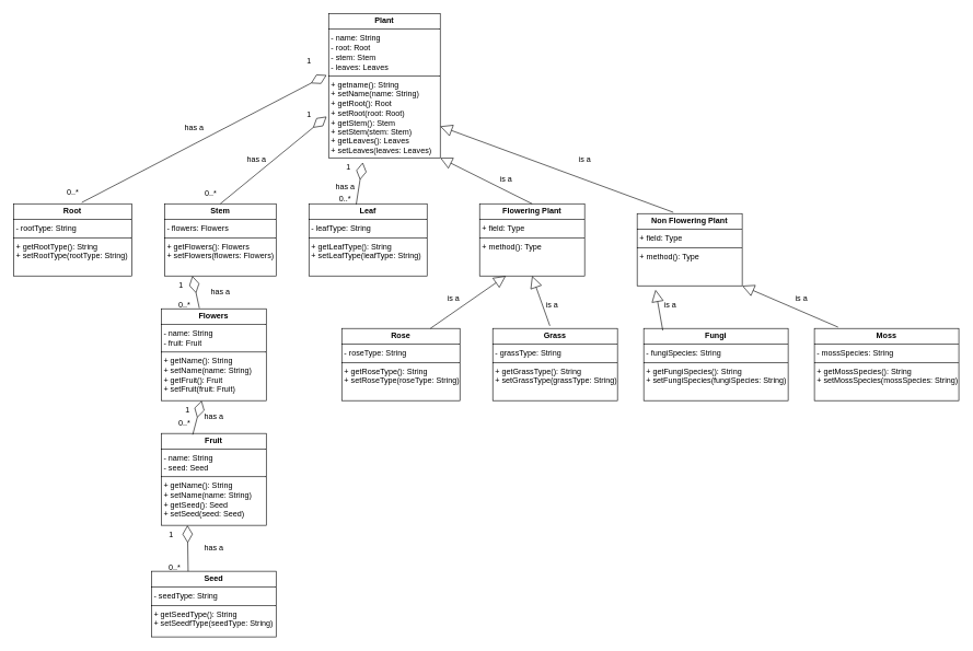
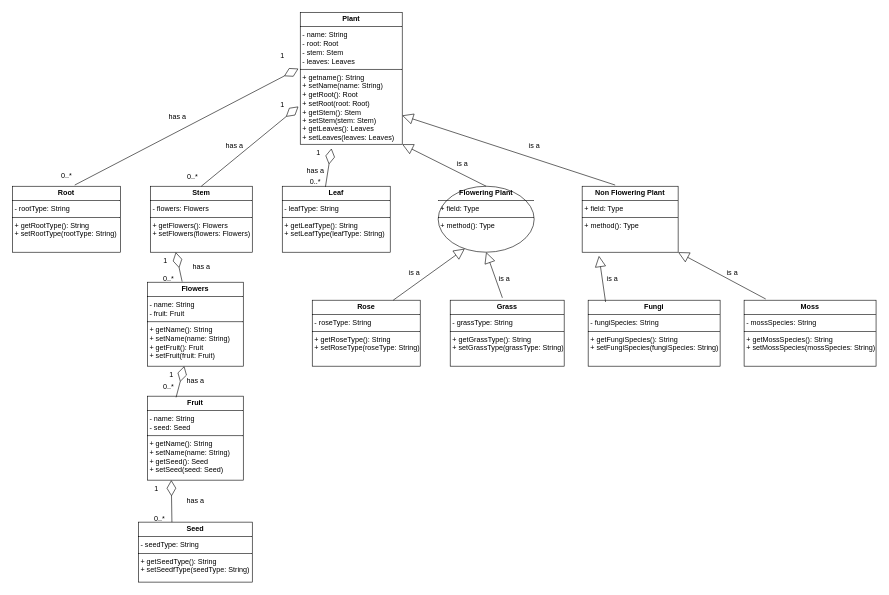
  <mxCell id="0" />
  <mxCell id="1" parent="0" />
  <mxCell id="2" value="&lt;p style=&quot;margin:0px;margin-top:4px;text-align:center;&quot;&gt;&lt;b&gt;Plant&lt;/b&gt;&lt;/p&gt;&lt;hr size=&quot;1&quot; style=&quot;border-style:solid;&quot;&gt;&lt;p style=&quot;margin:0px;margin-left:4px;&quot;&gt;- name: String&lt;/p&gt;&lt;p style=&quot;margin:0px;margin-left:4px;&quot;&gt;- root: Root&lt;/p&gt;&lt;p style=&quot;margin:0px;margin-left:4px;&quot;&gt;- stem: Stem&lt;/p&gt;&lt;p style=&quot;margin:0px;margin-left:4px;&quot;&gt;- leaves: Leaves&lt;/p&gt;&lt;hr size=&quot;1&quot; style=&quot;border-style:solid;&quot;&gt;&lt;p style=&quot;margin:0px;margin-left:4px;&quot;&gt;+ getname(): String&lt;/p&gt;&lt;p style=&quot;margin:0px;margin-left:4px;&quot;&gt;+ setName(name: String)&lt;/p&gt;&lt;p style=&quot;margin:0px;margin-left:4px;&quot;&gt;+ getRoot(): Root&lt;/p&gt;&lt;p style=&quot;margin:0px;margin-left:4px;&quot;&gt;+ setRoot(root: Root)&lt;/p&gt;&lt;p style=&quot;margin:0px;margin-left:4px;&quot;&gt;+ getStem(): Stem&lt;/p&gt;&lt;p style=&quot;margin:0px;margin-left:4px;&quot;&gt;+ setStem(stem: Stem)&lt;/p&gt;&lt;p style=&quot;margin:0px;margin-left:4px;&quot;&gt;+ getLeaves(): Leaves&lt;/p&gt;&lt;p style=&quot;margin:0px;margin-left:4px;&quot;&gt;+ setLeaves(leaves: Leaves)&lt;/p&gt;&lt;p style=&quot;margin:0px;margin-left:4px;&quot;&gt;&lt;br&gt;&lt;/p&gt;" style="verticalAlign=top;align=left;overflow=fill;html=1;whiteSpace=wrap;" vertex="1" parent="1"><mxGeometry x="500" y="20" width="170" height="220" as="geometry" /></mxCell>
  <mxCell id="3" value="&lt;p style=&quot;margin:0px;margin-top:4px;text-align:center;&quot;&gt;&lt;b&gt;Stem&lt;/b&gt;&lt;/p&gt;&lt;hr size=&quot;1&quot; style=&quot;border-style:solid;&quot;&gt;&lt;p style=&quot;margin:0px;margin-left:4px;&quot;&gt;- flowers: Flowers&lt;/p&gt;&lt;hr size=&quot;1&quot; style=&quot;border-style:solid;&quot;&gt;&lt;p style=&quot;margin:0px;margin-left:4px;&quot;&gt;+ getFlowers(): Flowers&lt;/p&gt;&lt;p style=&quot;margin:0px;margin-left:4px;&quot;&gt;+ setFlowers(flowers: Flowers)&lt;/p&gt;" style="verticalAlign=top;align=left;overflow=fill;html=1;whiteSpace=wrap;" vertex="1" parent="1"><mxGeometry x="250" y="310" width="170" height="110" as="geometry" /></mxCell>
- <mxCell id="4" value="&lt;p style=&quot;margin:0px;margin-top:4px;text-align:center;&quot;&gt;&lt;b&gt;Flowering Plant&lt;/b&gt;&lt;/p&gt;&lt;hr size=&quot;1&quot; style=&quot;border-style:solid;&quot;&gt;&lt;p style=&quot;margin:0px;margin-left:4px;&quot;&gt;+ field: Type&lt;/p&gt;&lt;hr size=&quot;1&quot; style=&quot;border-style:solid;&quot;&gt;&lt;p style=&quot;margin:0px;margin-left:4px;&quot;&gt;+ method(): Type&lt;/p&gt;" style="verticalAlign=top;align=left;overflow=fill;html=1;whiteSpace=wrap;" vertex="1" parent="1"><mxGeometry x="730" y="310" width="160" height="110" as="geometry" /></mxCell>
- <mxCell id="5" value="&lt;p style=&quot;margin:0px;margin-top:4px;text-align:center;&quot;&gt;&lt;b&gt;Non Flowering Plant&lt;/b&gt;&lt;/p&gt;&lt;hr size=&quot;1&quot; style=&quot;border-style:solid;&quot;&gt;&lt;p style=&quot;margin:0px;margin-left:4px;&quot;&gt;+ field: Type&lt;/p&gt;&lt;hr size=&quot;1&quot; style=&quot;border-style:solid;&quot;&gt;&lt;p style=&quot;margin:0px;margin-left:4px;&quot;&gt;+ method(): Type&lt;/p&gt;" style="verticalAlign=top;align=left;overflow=fill;html=1;whiteSpace=wrap;" vertex="1" parent="1"><mxGeometry x="970" y="325" width="160" height="110" as="geometry" /></mxCell>
+ <mxCell id="4" value="&lt;p style=&quot;margin:0px;margin-top:4px;text-align:center;&quot;&gt;&lt;b&gt;Flowering Plant&lt;/b&gt;&lt;/p&gt;&lt;hr size=&quot;1&quot; style=&quot;border-style:solid;&quot;&gt;&lt;p style=&quot;margin:0px;margin-left:4px;&quot;&gt;+ field: Type&lt;/p&gt;&lt;hr size=&quot;1&quot; style=&quot;border-style:solid;&quot;&gt;&lt;p style=&quot;margin:0px;margin-left:4px;&quot;&gt;+ method(): Type&lt;/p&gt;" style="ellipse;verticalAlign=top;align=left;overflow=fill;html=1;whiteSpace=wrap;" vertex="1" parent="1"><mxGeometry x="730" y="310" width="160" height="110" as="geometry" /></mxCell>
+ <mxCell id="5" value="&lt;p style=&quot;margin:0px;margin-top:4px;text-align:center;&quot;&gt;&lt;b&gt;Non Flowering Plant&lt;/b&gt;&lt;/p&gt;&lt;hr size=&quot;1&quot; style=&quot;border-style:solid;&quot;&gt;&lt;p style=&quot;margin:0px;margin-left:4px;&quot;&gt;+ field: Type&lt;/p&gt;&lt;hr size=&quot;1&quot; style=&quot;border-style:solid;&quot;&gt;&lt;p style=&quot;margin:0px;margin-left:4px;&quot;&gt;+ method(): Type&lt;/p&gt;" style="verticalAlign=top;align=left;overflow=fill;html=1;whiteSpace=wrap;" vertex="1" parent="1"><mxGeometry x="970" y="310" width="160" height="110" as="geometry" /></mxCell>
  <mxCell id="6" value="&lt;p style=&quot;margin:0px;margin-top:4px;text-align:center;&quot;&gt;&lt;b&gt;Rose&lt;/b&gt;&lt;/p&gt;&lt;hr size=&quot;1&quot; style=&quot;border-style:solid;&quot;&gt;&lt;p style=&quot;margin:0px;margin-left:4px;&quot;&gt;- roseType: String&lt;/p&gt;&lt;hr size=&quot;1&quot; style=&quot;border-style:solid;&quot;&gt;&lt;p style=&quot;margin:0px;margin-left:4px;&quot;&gt;+ getRoseType(): String&lt;/p&gt;&lt;p style=&quot;margin:0px;margin-left:4px;&quot;&gt;+ setRoseType(roseType: String)&lt;/p&gt;" style="verticalAlign=top;align=left;overflow=fill;html=1;whiteSpace=wrap;" vertex="1" parent="1"><mxGeometry x="520" y="500" width="180" height="110" as="geometry" /></mxCell>
  <mxCell id="7" value="&lt;p style=&quot;margin:0px;margin-top:4px;text-align:center;&quot;&gt;&lt;b&gt;Leaf&lt;/b&gt;&lt;/p&gt;&lt;hr size=&quot;1&quot; style=&quot;border-style:solid;&quot;&gt;&lt;p style=&quot;margin:0px;margin-left:4px;&quot;&gt;- leafType: String&lt;/p&gt;&lt;hr size=&quot;1&quot; style=&quot;border-style:solid;&quot;&gt;&lt;p style=&quot;margin:0px;margin-left:4px;&quot;&gt;+ getLeafType(): String&lt;/p&gt;&lt;p style=&quot;margin:0px;margin-left:4px;&quot;&gt;+ setLeafType(leafType: String)&lt;/p&gt;" style="verticalAlign=top;align=left;overflow=fill;html=1;whiteSpace=wrap;" vertex="1" parent="1"><mxGeometry x="470" y="310" width="180" height="110" as="geometry" /></mxCell>
  <mxCell id="8" value="&lt;p style=&quot;margin:0px;margin-top:4px;text-align:center;&quot;&gt;&lt;b&gt;Root&lt;/b&gt;&lt;/p&gt;&lt;hr size=&quot;1&quot; style=&quot;border-style:solid;&quot;&gt;&lt;p style=&quot;margin:0px;margin-left:4px;&quot;&gt;- rootType: String&lt;/p&gt;&lt;hr size=&quot;1&quot; style=&quot;border-style:solid;&quot;&gt;&lt;p style=&quot;margin:0px;margin-left:4px;&quot;&gt;+ getRootType(): String&lt;/p&gt;&lt;p style=&quot;margin:0px;margin-left:4px;&quot;&gt;+ setRootType(rootType: String)&lt;/p&gt;" style="verticalAlign=top;align=left;overflow=fill;html=1;whiteSpace=wrap;" vertex="1" parent="1"><mxGeometry x="20" y="310" width="180" height="110" as="geometry" /></mxCell>
  <mxCell id="9" value="&lt;p style=&quot;margin:0px;margin-top:4px;text-align:center;&quot;&gt;&lt;b&gt;Flowers&lt;/b&gt;&lt;/p&gt;&lt;hr size=&quot;1&quot; style=&quot;border-style:solid;&quot;&gt;&lt;p style=&quot;margin:0px;margin-left:4px;&quot;&gt;- name: String&lt;/p&gt;&lt;p style=&quot;margin:0px;margin-left:4px;&quot;&gt;- fruit: Fruit&lt;/p&gt;&lt;hr size=&quot;1&quot; style=&quot;border-style:solid;&quot;&gt;&lt;p style=&quot;margin:0px;margin-left:4px;&quot;&gt;+ getName(): String&lt;/p&gt;&lt;p style=&quot;margin:0px;margin-left:4px;&quot;&gt;+ setName(name: String)&lt;/p&gt;&lt;p style=&quot;margin:0px;margin-left:4px;&quot;&gt;+ getFruit(): Fruit&lt;/p&gt;&lt;p style=&quot;margin:0px;margin-left:4px;&quot;&gt;+ setFruit(fruit: Fruit)&lt;/p&gt;" style="verticalAlign=top;align=left;overflow=fill;html=1;whiteSpace=wrap;" vertex="1" parent="1"><mxGeometry x="245" y="470" width="160" height="140" as="geometry" /></mxCell>
  <mxCell id="10" value="&lt;p style=&quot;margin:0px;margin-top:4px;text-align:center;&quot;&gt;&lt;b&gt;Fruit&lt;/b&gt;&lt;/p&gt;&lt;hr size=&quot;1&quot; style=&quot;border-style:solid;&quot;&gt;&lt;p style=&quot;margin:0px;margin-left:4px;&quot;&gt;- name: String&lt;/p&gt;&lt;p style=&quot;margin:0px;margin-left:4px;&quot;&gt;- seed: Seed&lt;/p&gt;&lt;hr size=&quot;1&quot; style=&quot;border-style:solid;&quot;&gt;&lt;p style=&quot;margin:0px;margin-left:4px;&quot;&gt;+ getName(): String&lt;/p&gt;&lt;p style=&quot;margin:0px;margin-left:4px;&quot;&gt;+ setName(name: String)&lt;/p&gt;&lt;p style=&quot;margin:0px;margin-left:4px;&quot;&gt;+ getSeed(): Seed&lt;/p&gt;&lt;p style=&quot;margin:0px;margin-left:4px;&quot;&gt;+ setSeed(seed: Seed)&lt;/p&gt;" style="verticalAlign=top;align=left;overflow=fill;html=1;whiteSpace=wrap;" vertex="1" parent="1"><mxGeometry x="245" y="660" width="160" height="140" as="geometry" /></mxCell>
  <mxCell id="11" value="&lt;p style=&quot;margin:0px;margin-top:4px;text-align:center;&quot;&gt;&lt;b&gt;Seed&lt;/b&gt;&lt;/p&gt;&lt;hr size=&quot;1&quot; style=&quot;border-style:solid;&quot;&gt;&lt;p style=&quot;margin:0px;margin-left:4px;&quot;&gt;- seedType: String&lt;/p&gt;&lt;hr size=&quot;1&quot; style=&quot;border-style:solid;&quot;&gt;&lt;p style=&quot;margin:0px;margin-left:4px;&quot;&gt;+ getSeedType(): String&lt;/p&gt;&lt;p style=&quot;margin:0px;margin-left:4px;&quot;&gt;+ setSeedfType(seedType: String)&lt;/p&gt;" style="verticalAlign=top;align=left;overflow=fill;html=1;whiteSpace=wrap;" vertex="1" parent="1"><mxGeometry x="230" y="870" width="190" height="100" as="geometry" /></mxCell>
  <mxCell id="12" value="&lt;p style=&quot;margin:0px;margin-top:4px;text-align:center;&quot;&gt;&lt;b&gt;Fungi&lt;/b&gt;&lt;/p&gt;&lt;hr size=&quot;1&quot; style=&quot;border-style:solid;&quot;&gt;&lt;p style=&quot;margin:0px;margin-left:4px;&quot;&gt;- fungiSpecies: String&lt;/p&gt;&lt;hr size=&quot;1&quot; style=&quot;border-style:solid;&quot;&gt;&lt;p style=&quot;margin:0px;margin-left:4px;&quot;&gt;+ getFungiSpecies(): String&lt;/p&gt;&lt;p style=&quot;margin:0px;margin-left:4px;&quot;&gt;+ setFungiSpecies(fungiSpecies: String)&lt;/p&gt;" style="verticalAlign=top;align=left;overflow=fill;html=1;whiteSpace=wrap;" vertex="1" parent="1"><mxGeometry x="980" y="500" width="220" height="110" as="geometry" /></mxCell>
  <mxCell id="13" value="&lt;p style=&quot;margin:0px;margin-top:4px;text-align:center;&quot;&gt;&lt;b&gt;Grass&lt;/b&gt;&lt;/p&gt;&lt;hr size=&quot;1&quot; style=&quot;border-style:solid;&quot;&gt;&lt;p style=&quot;margin:0px;margin-left:4px;&quot;&gt;- grassType: String&lt;/p&gt;&lt;hr size=&quot;1&quot; style=&quot;border-style:solid;&quot;&gt;&lt;p style=&quot;margin:0px;margin-left:4px;&quot;&gt;+ getGrassType(): String&lt;/p&gt;&lt;p style=&quot;margin:0px;margin-left:4px;&quot;&gt;+ setGrassType(grassType: String)&lt;/p&gt;" style="verticalAlign=top;align=left;overflow=fill;html=1;whiteSpace=wrap;" vertex="1" parent="1"><mxGeometry x="750" y="500" width="190" height="110" as="geometry" /></mxCell>
  <mxCell id="14" value="&lt;p style=&quot;margin:0px;margin-top:4px;text-align:center;&quot;&gt;&lt;b&gt;Moss&lt;/b&gt;&lt;/p&gt;&lt;hr size=&quot;1&quot; style=&quot;border-style:solid;&quot;&gt;&lt;p style=&quot;margin:0px;margin-left:4px;&quot;&gt;- mossSpecies: String&lt;/p&gt;&lt;hr size=&quot;1&quot; style=&quot;border-style:solid;&quot;&gt;&lt;p style=&quot;margin:0px;margin-left:4px;&quot;&gt;+ getMossSpecies(): String&lt;/p&gt;&lt;p style=&quot;margin:0px;margin-left:4px;&quot;&gt;+ setMossSpecies(mossSpecies: String)&lt;/p&gt;" style="verticalAlign=top;align=left;overflow=fill;html=1;whiteSpace=wrap;" vertex="1" parent="1"><mxGeometry x="1240" y="500" width="220" height="110" as="geometry" /></mxCell>
  <mxCell id="15" value="" style="endArrow=diamondThin;endFill=0;endSize=24;html=1;rounded=0;entryX=-0.018;entryY=0.427;entryDx=0;entryDy=0;entryPerimeter=0;exitX=0.578;exitY=-0.018;exitDx=0;exitDy=0;exitPerimeter=0;" edge="1" parent="1" source="8" target="2"><mxGeometry width="160" relative="1" as="geometry"><mxPoint x="470" y="450" as="sourcePoint" /><mxPoint x="630" y="450" as="targetPoint" /></mxGeometry></mxCell>
  <mxCell id="16" value="" style="endArrow=diamondThin;endFill=0;endSize=24;html=1;rounded=0;entryX=-0.018;entryY=0.714;entryDx=0;entryDy=0;entryPerimeter=0;exitX=0.5;exitY=0;exitDx=0;exitDy=0;" edge="1" parent="1" source="3" target="2"><mxGeometry width="160" relative="1" as="geometry"><mxPoint x="134" y="318" as="sourcePoint" /><mxPoint x="507" y="124" as="targetPoint" /></mxGeometry></mxCell>
  <mxCell id="17" value="" style="endArrow=diamondThin;endFill=0;endSize=24;html=1;rounded=0;entryX=0.306;entryY=1.032;entryDx=0;entryDy=0;entryPerimeter=0;exitX=0.4;exitY=0.009;exitDx=0;exitDy=0;exitPerimeter=0;" edge="1" parent="1" source="7" target="2"><mxGeometry width="160" relative="1" as="geometry"><mxPoint x="144" y="328" as="sourcePoint" /><mxPoint x="517" y="134" as="targetPoint" /></mxGeometry></mxCell>
  <mxCell id="18" value="has a" style="text;html=1;align=center;verticalAlign=middle;resizable=0;points=[];autosize=1;strokeColor=none;fillColor=none;" vertex="1" parent="1"><mxGeometry x="500" y="270" width="50" height="30" as="geometry" /></mxCell>
  <mxCell id="19" value="has a" style="text;html=1;align=center;verticalAlign=middle;resizable=0;points=[];autosize=1;strokeColor=none;fillColor=none;" vertex="1" parent="1"><mxGeometry x="365" y="228" width="50" height="30" as="geometry" /></mxCell>
  <mxCell id="20" value="has a" style="text;html=1;align=center;verticalAlign=middle;resizable=0;points=[];autosize=1;strokeColor=none;fillColor=none;" vertex="1" parent="1"><mxGeometry x="270" y="180" width="50" height="30" as="geometry" /></mxCell>
  <mxCell id="21" value="has a" style="text;html=1;align=center;verticalAlign=middle;resizable=0;points=[];autosize=1;strokeColor=none;fillColor=none;" vertex="1" parent="1"><mxGeometry x="300" y="820" width="50" height="30" as="geometry" /></mxCell>
  <mxCell id="22" value="has a" style="text;html=1;align=center;verticalAlign=middle;resizable=0;points=[];autosize=1;strokeColor=none;fillColor=none;" vertex="1" parent="1"><mxGeometry x="310" y="430" width="50" height="30" as="geometry" /></mxCell>
  <mxCell id="23" value="has a" style="text;html=1;align=center;verticalAlign=middle;resizable=0;points=[];autosize=1;strokeColor=none;fillColor=none;" vertex="1" parent="1"><mxGeometry x="300" y="620" width="50" height="30" as="geometry" /></mxCell>
  <mxCell id="24" value="" style="endArrow=diamondThin;endFill=0;endSize=24;html=1;rounded=0;entryX=0.25;entryY=1;entryDx=0;entryDy=0;exitX=0.363;exitY=-0.007;exitDx=0;exitDy=0;exitPerimeter=0;" edge="1" parent="1" source="9" target="3"><mxGeometry width="160" relative="1" as="geometry"><mxPoint x="345" y="320" as="sourcePoint" /><mxPoint x="507" y="187" as="targetPoint" /></mxGeometry></mxCell>
  <mxCell id="25" value="" style="endArrow=diamondThin;endFill=0;endSize=24;html=1;rounded=0;exitX=0.3;exitY=0.014;exitDx=0;exitDy=0;exitPerimeter=0;" edge="1" parent="1" source="10" target="9"><mxGeometry width="160" relative="1" as="geometry"><mxPoint x="355" y="330" as="sourcePoint" /><mxPoint x="517" y="197" as="targetPoint" /></mxGeometry></mxCell>
  <mxCell id="26" value="" style="endArrow=diamondThin;endFill=0;endSize=24;html=1;rounded=0;entryX=0.25;entryY=1;entryDx=0;entryDy=0;exitX=0.295;exitY=0;exitDx=0;exitDy=0;exitPerimeter=0;" edge="1" parent="1" source="11" target="10"><mxGeometry width="160" relative="1" as="geometry"><mxPoint x="365" y="340" as="sourcePoint" /><mxPoint x="527" y="207" as="targetPoint" /></mxGeometry></mxCell>
  <mxCell id="27" value="0..*" style="text;html=1;align=center;verticalAlign=middle;resizable=0;points=[];autosize=1;strokeColor=none;fillColor=none;" vertex="1" parent="1"><mxGeometry x="90" y="278" width="40" height="30" as="geometry" /></mxCell>
  <mxCell id="28" value="0..*" style="text;html=1;align=center;verticalAlign=middle;resizable=0;points=[];autosize=1;strokeColor=none;fillColor=none;" vertex="1" parent="1"><mxGeometry x="505" y="288" width="40" height="30" as="geometry" /></mxCell>
  <mxCell id="29" value="0..*" style="text;html=1;align=center;verticalAlign=middle;resizable=0;points=[];autosize=1;strokeColor=none;fillColor=none;" vertex="1" parent="1"><mxGeometry x="300" y="280" width="40" height="30" as="geometry" /></mxCell>
  <mxCell id="30" value="0..*" style="text;html=1;align=center;verticalAlign=middle;resizable=0;points=[];autosize=1;strokeColor=none;fillColor=none;" vertex="1" parent="1"><mxGeometry x="260" y="450" width="40" height="30" as="geometry" /></mxCell>
  <mxCell id="31" value="0..*" style="text;html=1;align=center;verticalAlign=middle;resizable=0;points=[];autosize=1;strokeColor=none;fillColor=none;" vertex="1" parent="1"><mxGeometry x="260" y="630" width="40" height="30" as="geometry" /></mxCell>
  <mxCell id="32" value="0..*" style="text;html=1;align=center;verticalAlign=middle;resizable=0;points=[];autosize=1;strokeColor=none;fillColor=none;" vertex="1" parent="1"><mxGeometry x="245" y="850" width="40" height="30" as="geometry" /></mxCell>
  <mxCell id="33" value="1" style="text;html=1;align=center;verticalAlign=middle;resizable=0;points=[];autosize=1;strokeColor=none;fillColor=none;" vertex="1" parent="1"><mxGeometry x="455" y="78" width="30" height="30" as="geometry" /></mxCell>
  <mxCell id="34" value="1" style="text;html=1;align=center;verticalAlign=middle;resizable=0;points=[];autosize=1;strokeColor=none;fillColor=none;" vertex="1" parent="1"><mxGeometry x="455" y="160" width="30" height="30" as="geometry" /></mxCell>
  <mxCell id="35" value="1" style="text;html=1;align=center;verticalAlign=middle;resizable=0;points=[];autosize=1;strokeColor=none;fillColor=none;" vertex="1" parent="1"><mxGeometry x="515" y="240" width="30" height="30" as="geometry" /></mxCell>
  <mxCell id="36" value="1" style="text;html=1;align=center;verticalAlign=middle;resizable=0;points=[];autosize=1;strokeColor=none;fillColor=none;" vertex="1" parent="1"><mxGeometry x="260" y="420" width="30" height="30" as="geometry" /></mxCell>
  <mxCell id="37" value="1" style="text;html=1;align=center;verticalAlign=middle;resizable=0;points=[];autosize=1;strokeColor=none;fillColor=none;" vertex="1" parent="1"><mxGeometry x="270" y="610" width="30" height="30" as="geometry" /></mxCell>
  <mxCell id="38" value="1" style="text;html=1;align=center;verticalAlign=middle;resizable=0;points=[];autosize=1;strokeColor=none;fillColor=none;" vertex="1" parent="1"><mxGeometry x="245" y="800" width="30" height="30" as="geometry" /></mxCell>
  <mxCell id="39" value="" style="endArrow=block;endSize=16;endFill=0;html=1;rounded=0;exitX=0.5;exitY=0;exitDx=0;exitDy=0;entryX=1;entryY=1;entryDx=0;entryDy=0;" edge="1" parent="1" source="4" target="2"><mxGeometry width="160" relative="1" as="geometry"><mxPoint x="470" y="540" as="sourcePoint" /><mxPoint x="630" y="540" as="targetPoint" /></mxGeometry></mxCell>
  <mxCell id="40" value="" style="endArrow=block;endSize=16;endFill=0;html=1;rounded=0;exitX=0.344;exitY=-0.018;exitDx=0;exitDy=0;entryX=1;entryY=0.782;entryDx=0;entryDy=0;exitPerimeter=0;entryPerimeter=0;" edge="1" parent="1" source="5" target="2"><mxGeometry width="160" relative="1" as="geometry"><mxPoint x="820" y="320" as="sourcePoint" /><mxPoint x="680" y="250" as="targetPoint" /></mxGeometry></mxCell>
  <mxCell id="41" value="" style="endArrow=block;endSize=16;endFill=0;html=1;rounded=0;exitX=0.75;exitY=0;exitDx=0;exitDy=0;entryX=0.25;entryY=1;entryDx=0;entryDy=0;" edge="1" parent="1" source="6" target="4"><mxGeometry width="160" relative="1" as="geometry"><mxPoint x="850" y="500" as="sourcePoint" /><mxPoint x="710" y="430" as="targetPoint" /></mxGeometry></mxCell>
  <mxCell id="42" value="" style="endArrow=block;endSize=16;endFill=0;html=1;rounded=0;exitX=0.458;exitY=-0.036;exitDx=0;exitDy=0;entryX=0.5;entryY=1;entryDx=0;entryDy=0;exitPerimeter=0;" edge="1" parent="1" source="13" target="4"><mxGeometry width="160" relative="1" as="geometry"><mxPoint x="840" y="340" as="sourcePoint" /><mxPoint x="700" y="270" as="targetPoint" /></mxGeometry></mxCell>
  <mxCell id="43" value="" style="endArrow=block;endSize=16;endFill=0;html=1;rounded=0;exitX=0.132;exitY=0.027;exitDx=0;exitDy=0;entryX=0.175;entryY=1.055;entryDx=0;entryDy=0;entryPerimeter=0;exitPerimeter=0;" edge="1" parent="1" source="12" target="5"><mxGeometry width="160" relative="1" as="geometry"><mxPoint x="850" y="350" as="sourcePoint" /><mxPoint x="710" y="280" as="targetPoint" /></mxGeometry></mxCell>
  <mxCell id="44" value="" style="endArrow=block;endSize=16;endFill=0;html=1;rounded=0;exitX=0.164;exitY=-0.018;exitDx=0;exitDy=0;entryX=1;entryY=1;entryDx=0;entryDy=0;exitPerimeter=0;" edge="1" parent="1" source="14" target="5"><mxGeometry width="160" relative="1" as="geometry"><mxPoint x="860" y="360" as="sourcePoint" /><mxPoint x="720" y="290" as="targetPoint" /></mxGeometry></mxCell>
  <mxCell id="45" value="is a" style="text;html=1;align=center;verticalAlign=middle;resizable=0;points=[];autosize=1;strokeColor=none;fillColor=none;" vertex="1" parent="1"><mxGeometry x="870" y="228" width="40" height="30" as="geometry" /></mxCell>
  <mxCell id="46" value="is a" style="text;html=1;align=center;verticalAlign=middle;resizable=0;points=[];autosize=1;strokeColor=none;fillColor=none;" vertex="1" parent="1"><mxGeometry x="750" y="258" width="40" height="30" as="geometry" /></mxCell>
  <mxCell id="47" value="is a" style="text;html=1;align=center;verticalAlign=middle;resizable=0;points=[];autosize=1;strokeColor=none;fillColor=none;" vertex="1" parent="1"><mxGeometry x="670" y="440" width="40" height="30" as="geometry" /></mxCell>
  <mxCell id="48" value="is a" style="text;html=1;align=center;verticalAlign=middle;resizable=0;points=[];autosize=1;strokeColor=none;fillColor=none;" vertex="1" parent="1"><mxGeometry x="820" y="450" width="40" height="30" as="geometry" /></mxCell>
  <mxCell id="49" value="is a" style="text;html=1;align=center;verticalAlign=middle;resizable=0;points=[];autosize=1;strokeColor=none;fillColor=none;" vertex="1" parent="1"><mxGeometry x="1000" y="450" width="40" height="30" as="geometry" /></mxCell>
  <mxCell id="50" value="is a" style="text;html=1;align=center;verticalAlign=middle;resizable=0;points=[];autosize=1;strokeColor=none;fillColor=none;" vertex="1" parent="1"><mxGeometry x="1200" y="440" width="40" height="30" as="geometry" /></mxCell>
